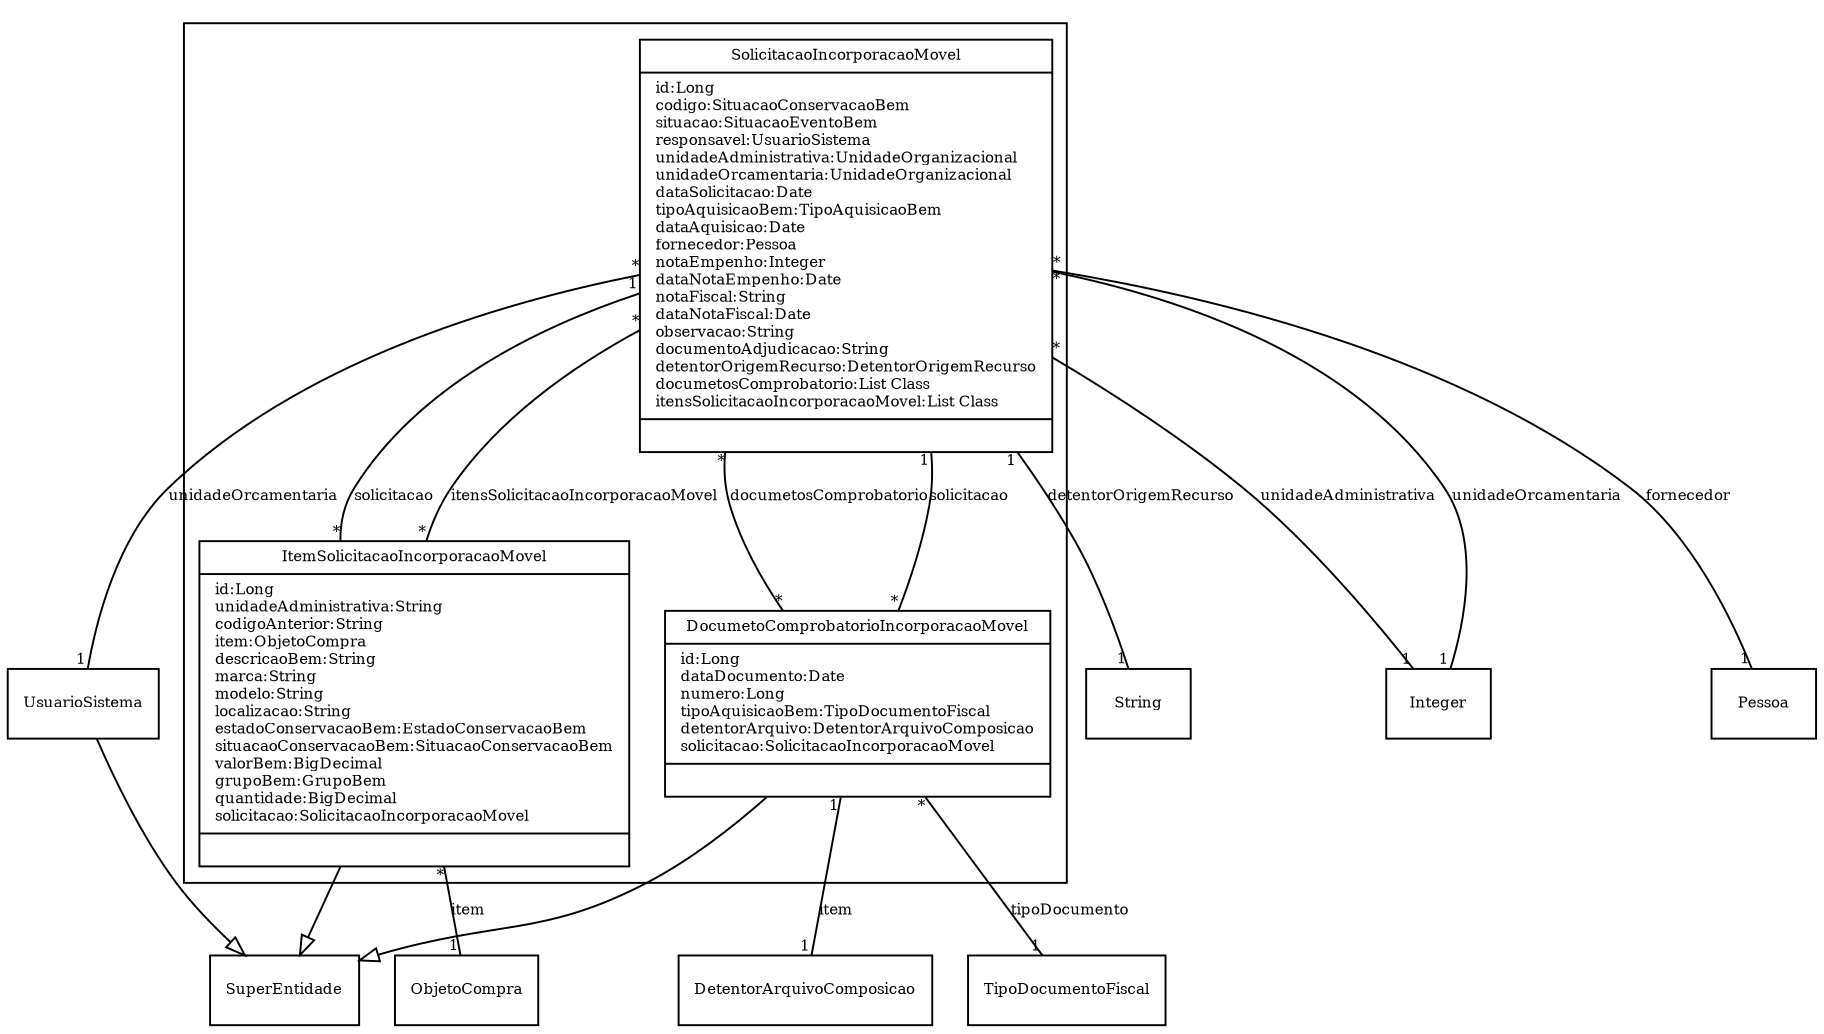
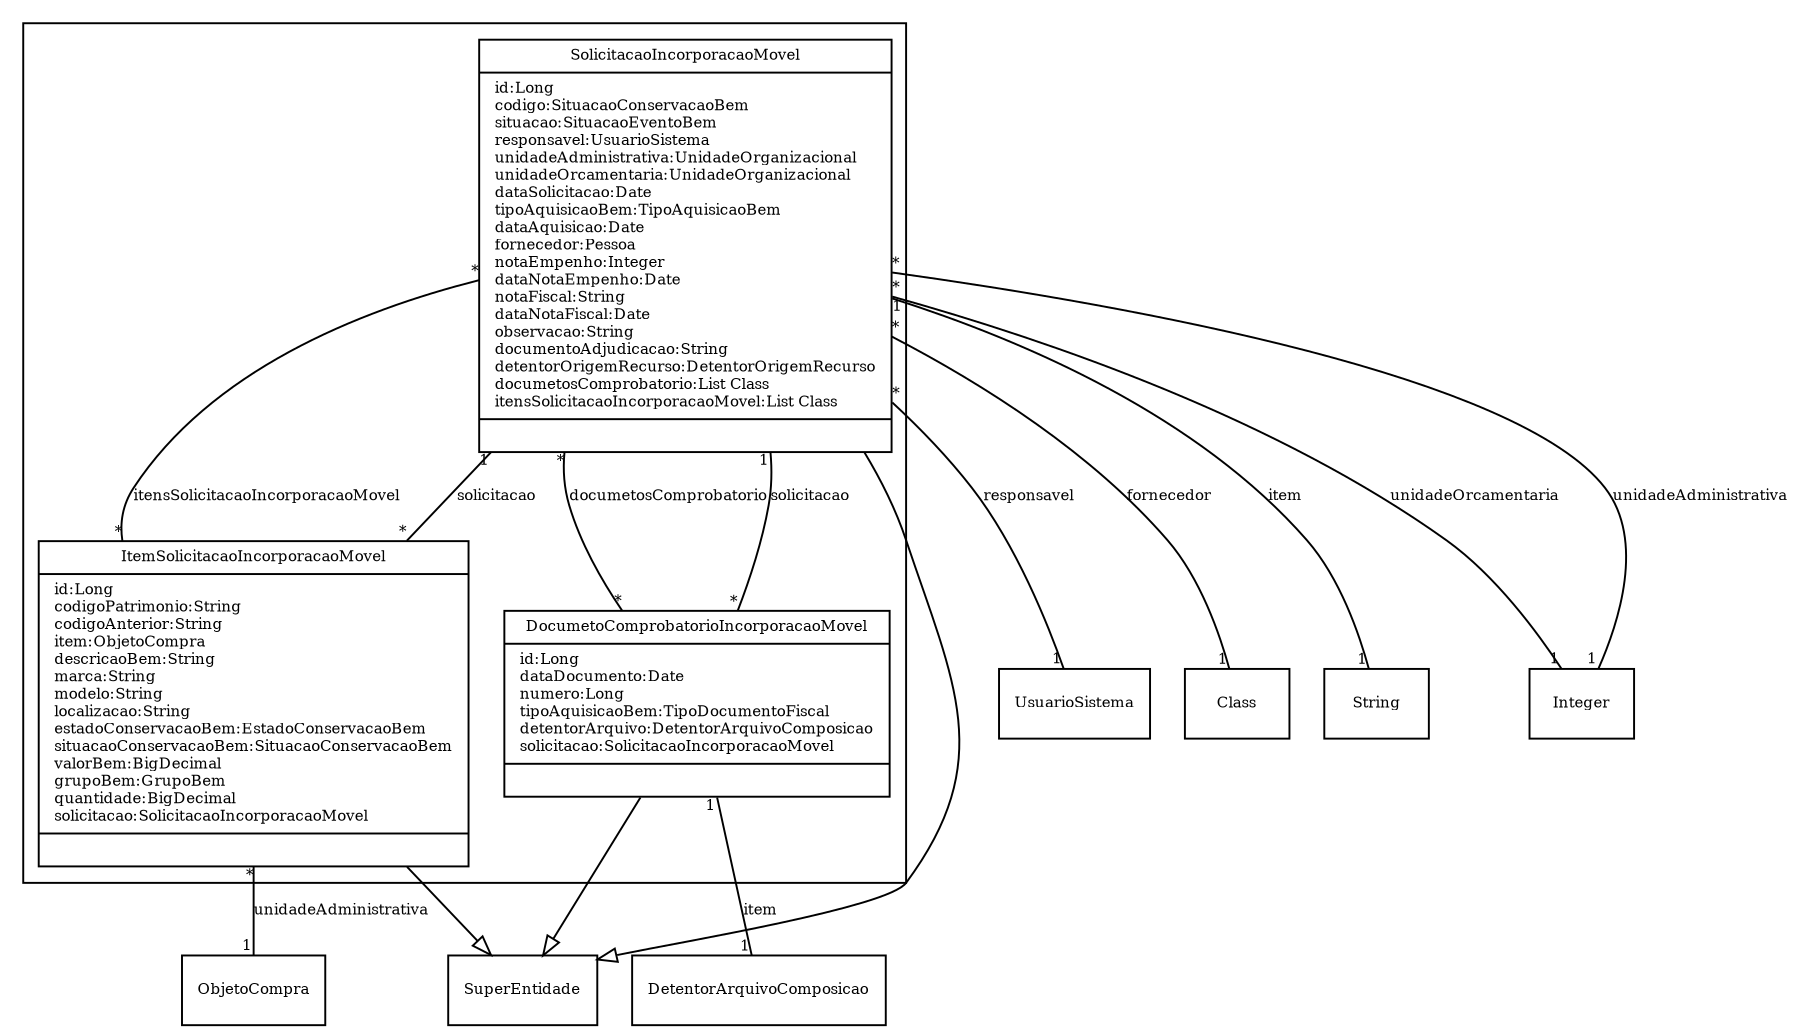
  digraph {
    fontname="Times-Roman"
    fontsize=8
    node [fontname="Times-Roman" fontsize=8 shape=record]
    edge [arrowhead=none fontname="Times-Roman" fontsize=8 headlabel=1 taillabel="*"]
    n1 [label="{SolicitacaoIncorporacaoMovel|id:Long\lcodigo:SituacaoConservacaoBem\lsituacao:SituacaoEventoBem\lresponsavel:UsuarioSistema\lunidadeAdministrativa:UnidadeOrganizacional\lunidadeOrcamentaria:UnidadeOrganizacional\ldataSolicitacao:Date\ltipoAquisicaoBem:TipoAquisicaoBem\ldataAquisicao:Date\lfornecedor:Pessoa\lnotaEmpenho:Integer\ldataNotaEmpenho:Date\lnotaFiscal:String\ldataNotaFiscal:Date\lobservacao:String\ldocumentoAdjudicacao:String\ldetentorOrigemRecurso:DetentorOrigemRecurso\ldocumetosComprobatorio:List Class\litensSolicitacaoIncorporacaoMovel:List Class\l|\l}"]
    n2 [label="{DocumetoComprobatorioIncorporacaoMovel|id:Long\ldataDocumento:Date\lnumero:Long\ltipoAquisicaoBem:TipoDocumentoFiscal\ldetentorArquivo:DetentorArquivoComposicao\lsolicitacao:SolicitacaoIncorporacaoMovel\l|\l}"]
-   n3 [label="{ItemSolicitacaoIncorporacaoMovel|id:Long\lunidadeAdministrativa:String\lcodigoAnterior:String\litem:ObjetoCompra\ldescricaoBem:String\lmarca:String\lmodelo:String\llocalizacao:String\lestadoConservacaoBem:EstadoConservacaoBem\lsituacaoConservacaoBem:SituacaoConservacaoBem\lvalorBem:BigDecimal\lgrupoBem:GrupoBem\lquantidade:BigDecimal\lsolicitacao:SolicitacaoIncorporacaoMovel\l|\l}"]
+   n3 [label="{ItemSolicitacaoIncorporacaoMovel|id:Long\lcodigoPatrimonio:String\lcodigoAnterior:String\litem:ObjetoCompra\ldescricaoBem:String\lmarca:String\lmodelo:String\llocalizacao:String\lestadoConservacaoBem:EstadoConservacaoBem\lsituacaoConservacaoBem:SituacaoConservacaoBem\lvalorBem:BigDecimal\lgrupoBem:GrupoBem\lquantidade:BigDecimal\lsolicitacao:SolicitacaoIncorporacaoMovel\l|\l}"]
    UsuarioSistema
    n5 [label=Integer]
-   Pessoa
+   Pessoa [label=Class]
    n7 [label=String]
    SuperEntidade
-   TipoDocumentoFiscal
    DetentorArquivoComposicao
    ObjetoCompra
    subgraph cluster_1 {
      n1
      n2
      n3
    }
    n1 -> n2 [headlabel="*" label=documetosComprobatorio]
    n1 -> n3 [headlabel="*" label=itensSolicitacaoIncorporacaoMovel]
-   n1 -> UsuarioSistema [label=unidadeOrcamentaria]
+   n1 -> UsuarioSistema [label=responsavel]
    n1 -> n5 [label=unidadeAdministrativa]
    n1 -> n5 [label=unidadeOrcamentaria]
    n1 -> Pessoa [label=fornecedor]
-   n1 -> n7 [label=detentorOrigemRecurso taillabel=1]
-   UsuarioSistema -> SuperEntidade [arrowhead=empty headlabel="" taillabel=""]
+   n1 -> n7 [label=item taillabel=1]
+   n1 -> SuperEntidade [arrowhead=empty headlabel="" taillabel=""]
    n2 -> n1 [label=solicitacao]
    n2 -> SuperEntidade [arrowhead=empty headlabel="" taillabel=""]
-   n2 -> TipoDocumentoFiscal [label=tipoDocumento]
    n2 -> DetentorArquivoComposicao [label=item taillabel=1]
    n3 -> n1 [label=solicitacao]
    n3 -> SuperEntidade [arrowhead=empty headlabel="" taillabel=""]
-   n3 -> ObjetoCompra [label=item]
+   n3 -> ObjetoCompra [label=unidadeAdministrativa]
  }
